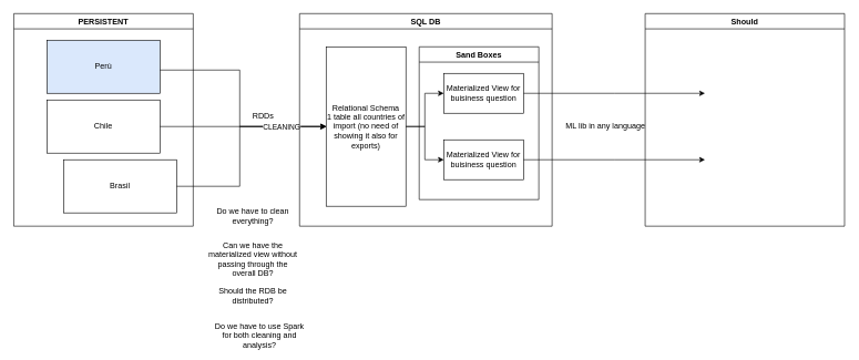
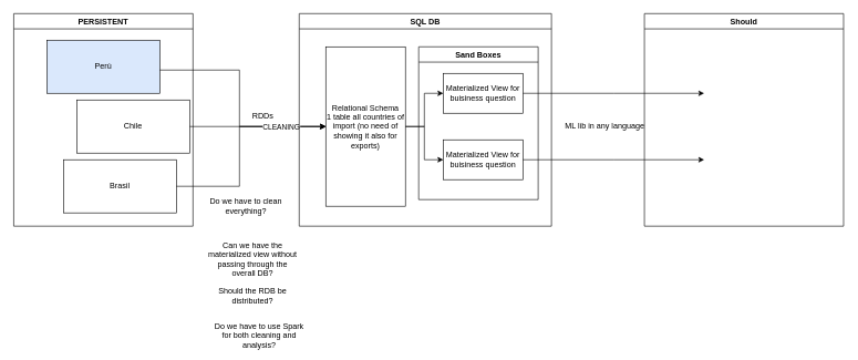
  <mxCell id="0" />
  <mxCell id="1" parent="0" />
  <mxCell id="2" value="PERSISTENT" style="swimlane;startSize=23;" parent="1" vertex="1"><mxGeometry x="20" y="20" width="270" height="320" as="geometry" /></mxCell>
  <mxCell id="3" value="Perù" style="rounded=0;whiteSpace=wrap;html=1;fillColor=#dae8fc;" parent="2" vertex="1"><mxGeometry x="50" y="40" width="170" height="80" as="geometry" /></mxCell>
- <mxCell id="4" value="Chile" style="rounded=0;whiteSpace=wrap;html=1;" parent="2" vertex="1"><mxGeometry x="50" y="130" width="170" height="80" as="geometry" /></mxCell>
+ <mxCell id="4" value="Chile" style="rounded=0;whiteSpace=wrap;html=1;" parent="2" vertex="1"><mxGeometry x="95" y="130" width="170" height="80" as="geometry" /></mxCell>
  <mxCell id="5" value="Brasil" style="rounded=0;whiteSpace=wrap;html=1;" parent="2" vertex="1"><mxGeometry x="75" y="220" width="170" height="80" as="geometry" /></mxCell>
  <mxCell id="6" style="edgeStyle=orthogonalEdgeStyle;rounded=0;orthogonalLoop=1;jettySize=auto;html=1;" parent="1" source="3" target="12" edge="1"><mxGeometry relative="1" as="geometry"><Array as="points"><mxPoint x="360" y="105" /><mxPoint x="360" y="190" /></Array></mxGeometry></mxCell>
  <mxCell id="7" style="edgeStyle=orthogonalEdgeStyle;rounded=0;orthogonalLoop=1;jettySize=auto;html=1;entryX=0;entryY=0.5;entryDx=0;entryDy=0;" parent="1" source="4" target="12" edge="1"><mxGeometry relative="1" as="geometry" /></mxCell>
  <mxCell id="8" style="edgeStyle=orthogonalEdgeStyle;rounded=0;orthogonalLoop=1;jettySize=auto;html=1;exitX=1;exitY=0.5;exitDx=0;exitDy=0;entryX=0;entryY=0.5;entryDx=0;entryDy=0;" parent="1" source="5" target="12" edge="1"><mxGeometry relative="1" as="geometry"><mxPoint x="470" y="190" as="targetPoint" /><Array as="points"><mxPoint x="360" y="280" /><mxPoint x="360" y="190" /></Array></mxGeometry></mxCell>
  <mxCell id="9" value="CLEANING" style="edgeLabel;html=1;align=center;verticalAlign=middle;resizable=0;points=[];" parent="8" vertex="1" connectable="0"><mxGeometry x="0.477" relative="1" as="geometry"><mxPoint x="14" as="offset" /></mxGeometry></mxCell>
  <mxCell id="10" value="SQL DB" style="swimlane;" parent="1" vertex="1"><mxGeometry x="450" y="20" width="380" height="320" as="geometry" /></mxCell>
  <mxCell id="11" style="edgeStyle=orthogonalEdgeStyle;rounded=0;orthogonalLoop=1;jettySize=auto;html=1;exitX=1;exitY=0.5;exitDx=0;exitDy=0;entryX=0;entryY=0.5;entryDx=0;entryDy=0;" parent="10" source="12" target="15" edge="1"><mxGeometry relative="1" as="geometry" /></mxCell>
  <mxCell id="12" value="Relational Schema&lt;br&gt;1 table all countries of import (no need of showing it also for exports)" style="rounded=0;whiteSpace=wrap;html=1;" parent="10" vertex="1"><mxGeometry x="40" y="50" width="120" height="240" as="geometry" /></mxCell>
  <mxCell id="13" value="Materialized View for buisiness question" style="rounded=0;whiteSpace=wrap;html=1;" parent="10" vertex="1"><mxGeometry x="217" y="90" width="120" height="60" as="geometry" /></mxCell>
  <mxCell id="14" style="edgeStyle=orthogonalEdgeStyle;rounded=0;orthogonalLoop=1;jettySize=auto;html=1;" parent="10" source="12" target="13" edge="1"><mxGeometry relative="1" as="geometry"><mxPoint x="250" y="120" as="targetPoint" /></mxGeometry></mxCell>
  <mxCell id="15" value="Materialized View for buisiness question" style="rounded=0;whiteSpace=wrap;html=1;" parent="10" vertex="1"><mxGeometry x="217" y="190" width="120" height="60" as="geometry" /></mxCell>
  <mxCell id="16" value="Sand Boxes" style="swimlane;" vertex="1" parent="10"><mxGeometry x="180" y="50" width="180" height="230" as="geometry" /></mxCell>
- <mxCell id="17" value="Do we have to clean everything?" style="text;html=1;strokeColor=none;fillColor=none;align=center;verticalAlign=middle;whiteSpace=wrap;rounded=0;" parent="1" vertex="1"><mxGeometry x="310" y="310" width="140" height="30" as="geometry" /></mxCell>
+ <mxCell id="17" value="Do we have to clean everything?" style="text;html=1;strokeColor=none;fillColor=none;align=center;verticalAlign=middle;whiteSpace=wrap;rounded=0;" parent="1" vertex="1"><mxGeometry x="300" y="295" width="140" height="30" as="geometry" /></mxCell>
  <mxCell id="18" value="Should" style="swimlane;" parent="1" vertex="1"><mxGeometry x="970" y="20" width="300" height="320" as="geometry" /></mxCell>
  <mxCell id="19" value="Can we have the materialized view without passing through the overall DB?" style="text;html=1;strokeColor=none;fillColor=none;align=center;verticalAlign=middle;whiteSpace=wrap;rounded=0;" parent="1" vertex="1"><mxGeometry x="310" y="375" width="140" height="30" as="geometry" /></mxCell>
  <mxCell id="20" style="edgeStyle=orthogonalEdgeStyle;rounded=0;orthogonalLoop=1;jettySize=auto;html=1;" parent="1" source="13" edge="1"><mxGeometry relative="1" as="geometry"><mxPoint x="1060" y="140" as="targetPoint" /></mxGeometry></mxCell>
  <mxCell id="21" style="edgeStyle=orthogonalEdgeStyle;rounded=0;orthogonalLoop=1;jettySize=auto;html=1;" parent="1" source="15" edge="1"><mxGeometry relative="1" as="geometry"><mxPoint x="1060" y="240" as="targetPoint" /></mxGeometry></mxCell>
  <mxCell id="22" value="Should the RDB be distributed?" style="text;html=1;strokeColor=none;fillColor=none;align=center;verticalAlign=middle;whiteSpace=wrap;rounded=0;" parent="1" vertex="1"><mxGeometry x="310" y="430" width="140" height="30" as="geometry" /></mxCell>
  <mxCell id="23" value="Do we have to use Spark for both cleaning and analysis?" style="text;html=1;strokeColor=none;fillColor=none;align=center;verticalAlign=middle;whiteSpace=wrap;rounded=0;" parent="1" vertex="1"><mxGeometry x="320" y="490" width="140" height="30" as="geometry" /></mxCell>
  <mxCell id="24" value="ML lib in any language" style="text;html=1;align=center;verticalAlign=middle;resizable=0;points=[];autosize=1;strokeColor=none;fillColor=none;" vertex="1" parent="1"><mxGeometry x="840" y="180" width="140" height="20" as="geometry" /></mxCell>
  <mxCell id="25" value="RDDs" style="text;html=1;align=center;verticalAlign=middle;resizable=0;points=[];autosize=1;strokeColor=none;fillColor=none;" vertex="1" parent="1"><mxGeometry x="370" y="165" width="50" height="20" as="geometry" /></mxCell>
